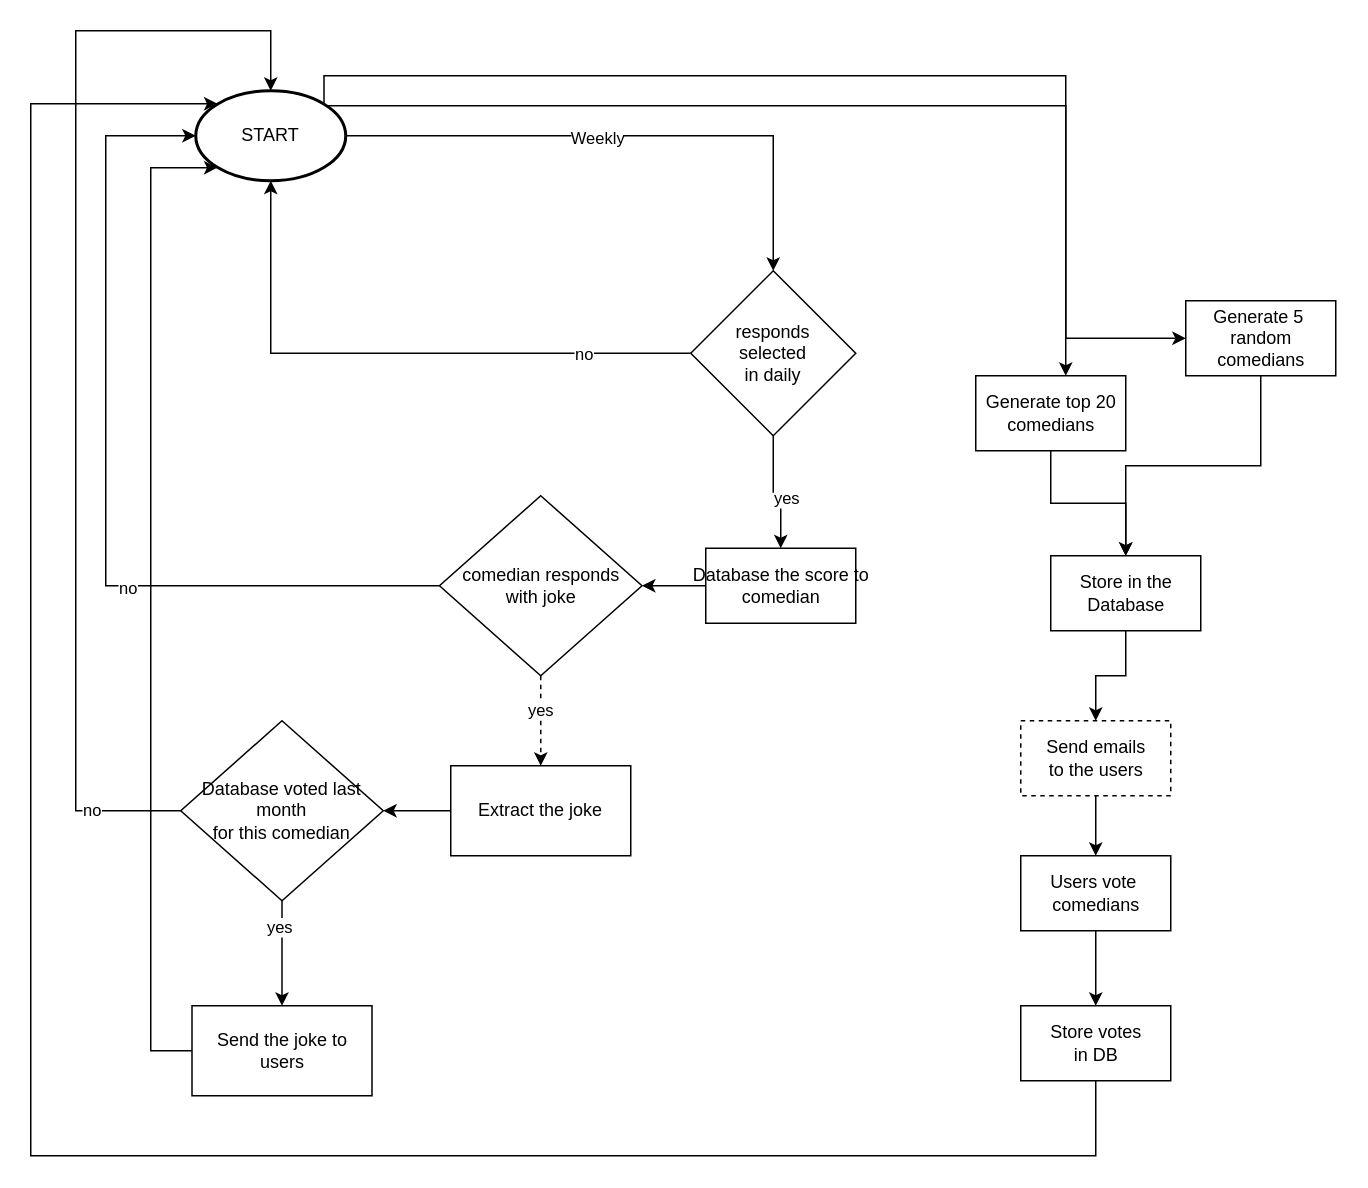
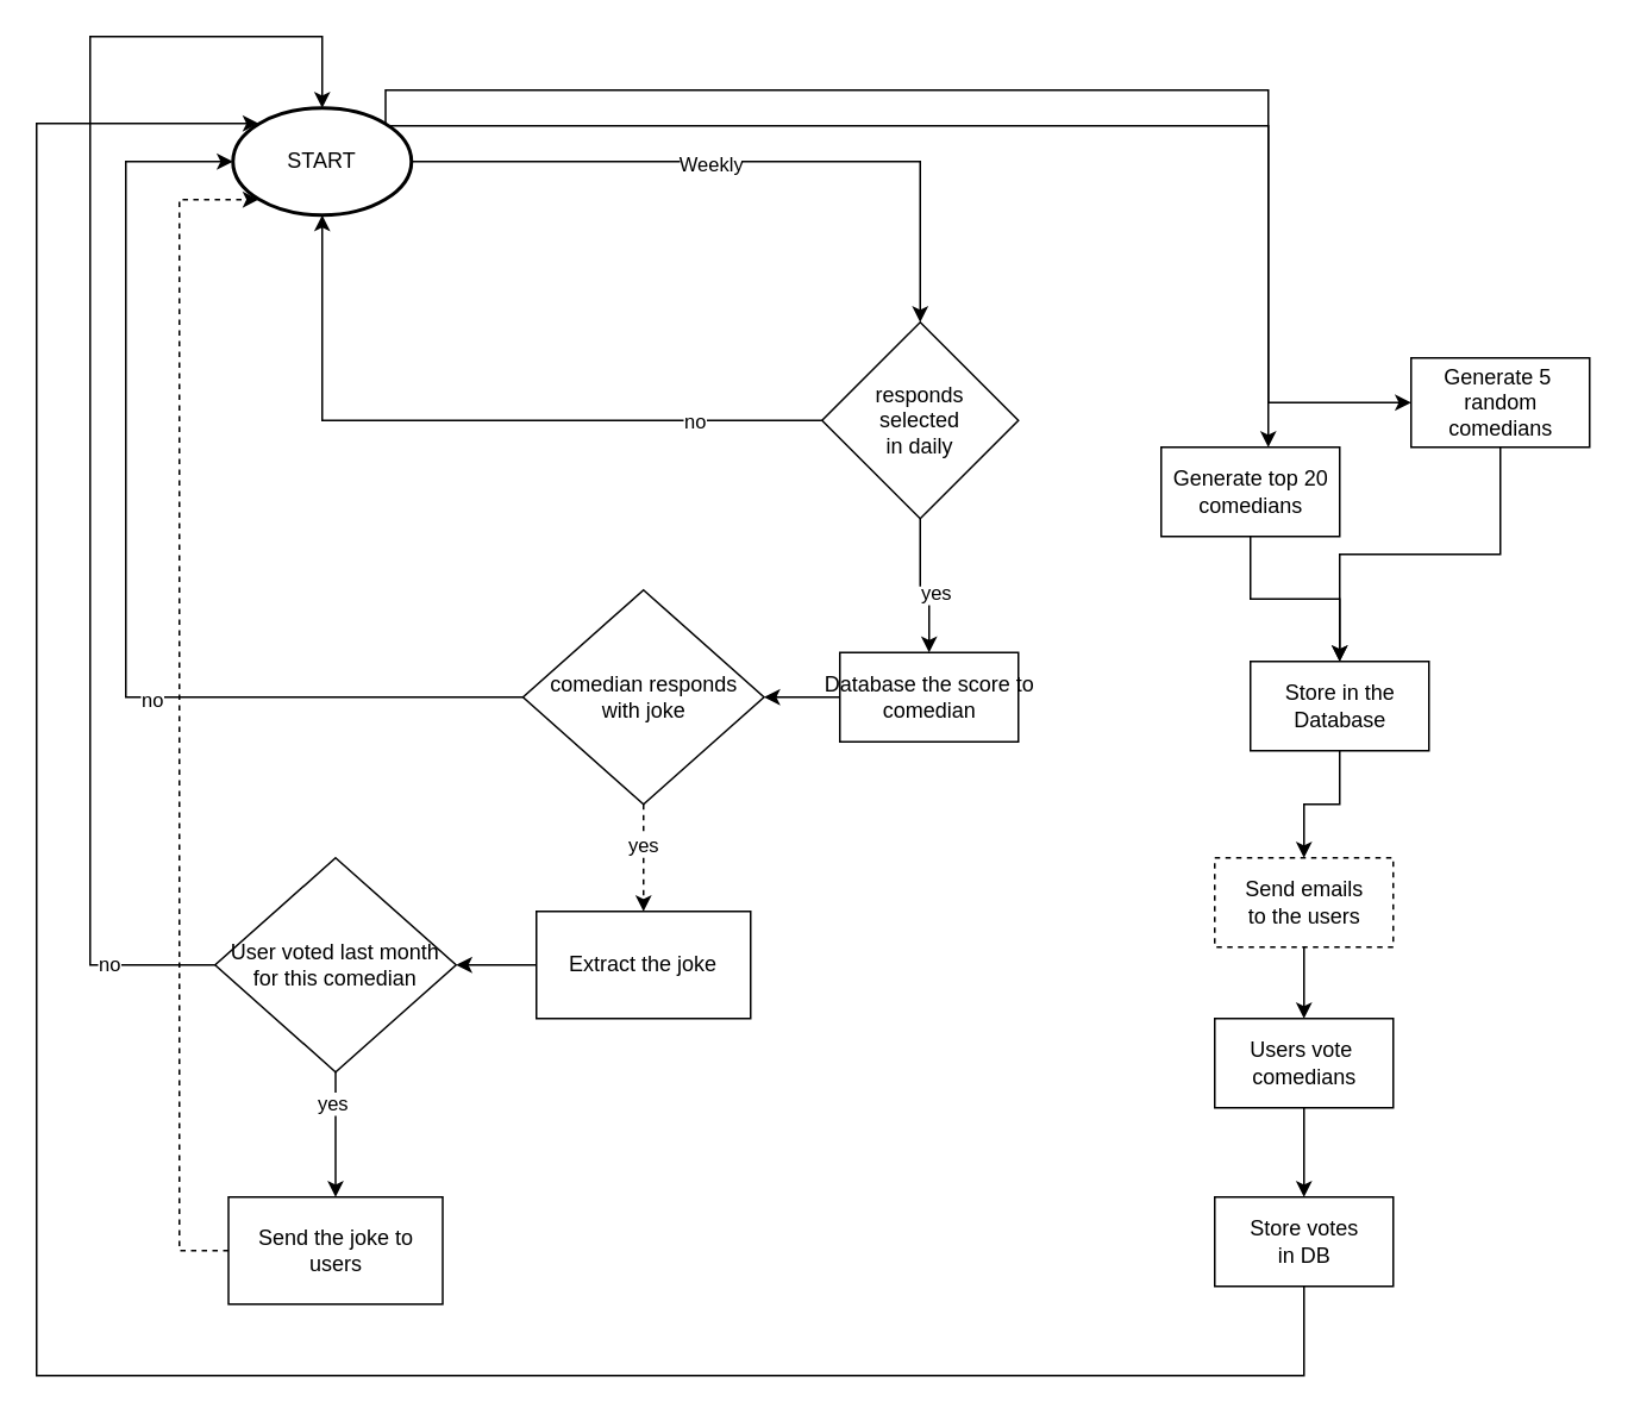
  <mxCell id="0" />
  <mxCell id="1" parent="0" />
  <mxCell id="2" style="edgeStyle=orthogonalEdgeStyle;rounded=0;orthogonalLoop=1;jettySize=auto;html=1;exitX=0.855;exitY=0.145;exitDx=0;exitDy=0;exitPerimeter=0;" edge="1" parent="1" source="6" target="8"><mxGeometry relative="1" as="geometry"><Array as="points"><mxPoint x="216" y="70" /><mxPoint x="710" y="70" /></Array></mxGeometry></mxCell>
  <mxCell id="3" style="edgeStyle=orthogonalEdgeStyle;rounded=0;orthogonalLoop=1;jettySize=auto;html=1;exitX=0.855;exitY=0.145;exitDx=0;exitDy=0;exitPerimeter=0;" edge="1" parent="1" source="6" target="15"><mxGeometry relative="1" as="geometry"><Array as="points"><mxPoint x="216" y="50" /><mxPoint x="710" y="50" /><mxPoint x="710" y="225" /></Array></mxGeometry></mxCell>
  <mxCell id="4" style="edgeStyle=orthogonalEdgeStyle;rounded=0;orthogonalLoop=1;jettySize=auto;html=1;" edge="1" parent="1" source="6" target="13"><mxGeometry relative="1" as="geometry" /></mxCell>
  <mxCell id="5" value="Weekly" style="edgeLabel;html=1;align=center;verticalAlign=middle;resizable=0;points=[];" vertex="1" connectable="0" parent="4"><mxGeometry x="-0.109" y="-1" relative="1" as="geometry"><mxPoint as="offset" /></mxGeometry></mxCell>
  <mxCell id="6" value="START" style="strokeWidth=2;html=1;shape=mxgraph.flowchart.start_1;whiteSpace=wrap;" vertex="1" parent="1"><mxGeometry y="60" width="100" height="60" as="geometry" x="130" /></mxCell>
  <mxCell id="7" style="edgeStyle=orthogonalEdgeStyle;rounded=0;orthogonalLoop=1;jettySize=auto;html=1;" edge="1" parent="1" source="8" target="17"><mxGeometry relative="1" as="geometry" /></mxCell>
  <mxCell id="8" value="Generate top 20 &lt;br&gt;comedians" style="html=1;dashed=0;whitespace=wrap;" vertex="1" parent="1"><mxGeometry x="650" y="250" width="100" height="50" as="geometry" /></mxCell>
  <mxCell id="9" style="edgeStyle=orthogonalEdgeStyle;rounded=0;orthogonalLoop=1;jettySize=auto;html=1;" edge="1" parent="1" source="13" target="25"><mxGeometry relative="1" as="geometry" /></mxCell>
  <mxCell id="10" value="yes" style="edgeLabel;html=1;align=center;verticalAlign=middle;resizable=0;points=[];" vertex="1" connectable="0" parent="9"><mxGeometry x="0.152" y="3" relative="1" as="geometry"><mxPoint as="offset" /></mxGeometry></mxCell>
  <mxCell id="11" style="edgeStyle=orthogonalEdgeStyle;rounded=0;orthogonalLoop=1;jettySize=auto;html=1;" edge="1" parent="1" source="13" target="6"><mxGeometry relative="1" as="geometry" /></mxCell>
  <mxCell id="12" value="no" style="edgeLabel;html=1;align=center;verticalAlign=middle;resizable=0;points=[];" vertex="1" connectable="0" parent="11"><mxGeometry x="-0.637" relative="1" as="geometry"><mxPoint as="offset" /></mxGeometry></mxCell>
  <mxCell id="13" value="responds&lt;br&gt;selected&lt;br&gt;in daily" style="rhombus;whiteSpace=wrap;html=1;" vertex="1" parent="1"><mxGeometry x="460" y="180" width="110" height="110" as="geometry" /></mxCell>
  <mxCell id="14" style="edgeStyle=orthogonalEdgeStyle;rounded=0;orthogonalLoop=1;jettySize=auto;html=1;" edge="1" parent="1" source="15" target="17"><mxGeometry relative="1" as="geometry" /></mxCell>
  <mxCell id="15" value="Generate 5&amp;nbsp;&lt;br&gt;random &lt;br&gt;comedians" style="html=1;dashed=0;whitespace=wrap;" vertex="1" parent="1"><mxGeometry x="790" y="200" width="100" height="50" as="geometry" /></mxCell>
  <mxCell id="16" style="edgeStyle=orthogonalEdgeStyle;rounded=0;orthogonalLoop=1;jettySize=auto;html=1;" edge="1" parent="1" source="17" target="19"><mxGeometry relative="1" as="geometry" /></mxCell>
  <mxCell id="17" value="Store in the&lt;br&gt;Database" style="html=1;dashed=0;whitespace=wrap;" vertex="1" parent="1"><mxGeometry x="700" y="370" width="100" height="50" as="geometry" /></mxCell>
  <mxCell id="18" style="edgeStyle=orthogonalEdgeStyle;rounded=0;orthogonalLoop=1;jettySize=auto;html=1;" edge="1" parent="1" source="19" target="21"><mxGeometry relative="1" as="geometry" /></mxCell>
  <mxCell id="19" value="Send emails&lt;br&gt;to the users" style="html=1;dashed=1;whitespace=wrap;" vertex="1" parent="1"><mxGeometry x="680" y="480" width="100" height="50" as="geometry" /></mxCell>
  <mxCell id="20" style="edgeStyle=orthogonalEdgeStyle;rounded=0;orthogonalLoop=1;jettySize=auto;html=1;" edge="1" parent="1" source="21" target="23"><mxGeometry relative="1" as="geometry" /></mxCell>
  <mxCell id="21" value="Users vote&amp;nbsp;&lt;br&gt;comedians" style="html=1;dashed=0;whitespace=wrap;" vertex="1" parent="1"><mxGeometry x="680" y="570" width="100" height="50" as="geometry" /></mxCell>
  <mxCell id="22" style="edgeStyle=orthogonalEdgeStyle;rounded=0;orthogonalLoop=1;jettySize=auto;html=1;entryX=0.145;entryY=0.145;entryDx=0;entryDy=0;entryPerimeter=0;" edge="1" parent="1" source="23" target="6"><mxGeometry relative="1" as="geometry"><mxPoint x="30" y="190" as="targetPoint" /><Array as="points"><mxPoint x="730" y="770" /><mxPoint x="20" y="770" /><mxPoint x="20" y="69" /></Array></mxGeometry></mxCell>
  <mxCell id="23" value="Store votes&lt;br&gt;in DB" style="html=1;dashed=0;whitespace=wrap;" vertex="1" parent="1"><mxGeometry x="680" y="670" width="100" height="50" as="geometry" /></mxCell>
  <mxCell id="24" style="edgeStyle=orthogonalEdgeStyle;rounded=0;orthogonalLoop=1;jettySize=auto;html=1;" edge="1" parent="1" source="25" target="30"><mxGeometry relative="1" as="geometry" /></mxCell>
  <mxCell id="25" value="Database the score to&lt;br&gt;comedian" style="html=1;dashed=0;whitespace=wrap;" vertex="1" parent="1"><mxGeometry x="470" y="365" width="100" height="50" as="geometry" /></mxCell>
  <mxCell id="26" style="edgeStyle=orthogonalEdgeStyle;rounded=0;orthogonalLoop=1;jettySize=auto;html=1;dashed=1;" edge="1" parent="1" source="30" target="32"><mxGeometry relative="1" as="geometry" /></mxCell>
  <mxCell id="27" value="yes" style="edgeLabel;html=1;align=center;verticalAlign=middle;resizable=0;points=[];" vertex="1" connectable="0" parent="26"><mxGeometry x="-0.266" y="-1" relative="1" as="geometry"><mxPoint as="offset" /></mxGeometry></mxCell>
  <mxCell id="28" style="edgeStyle=orthogonalEdgeStyle;rounded=0;orthogonalLoop=1;jettySize=auto;html=1;" edge="1" parent="1" source="30" target="6"><mxGeometry relative="1" as="geometry"><Array as="points"><mxPoint x="70" y="390" /><mxPoint x="70" y="90" /></Array></mxGeometry></mxCell>
  <mxCell id="29" value="no" style="edgeLabel;html=1;align=center;verticalAlign=middle;resizable=0;points=[];" vertex="1" connectable="0" parent="28"><mxGeometry x="-0.286" y="1" relative="1" as="geometry"><mxPoint as="offset" /></mxGeometry></mxCell>
  <mxCell id="30" value="comedian responds&lt;br&gt;with joke" style="rhombus;whiteSpace=wrap;html=1;" vertex="1" parent="1"><mxGeometry x="292.5" y="330" width="135" height="120" as="geometry" /></mxCell>
  <mxCell id="31" style="edgeStyle=orthogonalEdgeStyle;rounded=0;orthogonalLoop=1;jettySize=auto;html=1;" edge="1" parent="1" source="32" target="39"><mxGeometry relative="1" as="geometry" /></mxCell>
  <mxCell id="32" value="Extract the joke" style="whiteSpace=wrap;html=1;" vertex="1" parent="1"><mxGeometry x="300" y="510" width="120" height="60" as="geometry" /></mxCell>
- <mxCell id="33" style="edgeStyle=orthogonalEdgeStyle;rounded=0;orthogonalLoop=1;jettySize=auto;html=1;entryX=0.145;entryY=0.855;entryDx=0;entryDy=0;entryPerimeter=0;" edge="1" parent="1" source="34" target="6"><mxGeometry relative="1" as="geometry"><Array as="points"><mxPoint x="100" y="700" /><mxPoint x="100" y="111" /></Array></mxGeometry></mxCell>
+ <mxCell id="33" style="edgeStyle=orthogonalEdgeStyle;rounded=0;orthogonalLoop=1;jettySize=auto;html=1;entryX=0.145;entryY=0.855;entryDx=0;entryDy=0;entryPerimeter=0;dashed=1;" edge="1" parent="1" source="34" target="6"><mxGeometry relative="1" as="geometry"><Array as="points"><mxPoint x="100" y="700" /><mxPoint x="100" y="111" /></Array></mxGeometry></mxCell>
  <mxCell id="34" value="Send the joke to users" style="whiteSpace=wrap;html=1;" vertex="1" parent="1"><mxGeometry x="127.5" y="670" width="120" height="60" as="geometry" /></mxCell>
  <mxCell id="35" style="edgeStyle=orthogonalEdgeStyle;rounded=0;orthogonalLoop=1;jettySize=auto;html=1;" edge="1" parent="1" source="39" target="34"><mxGeometry relative="1" as="geometry" /></mxCell>
  <mxCell id="36" value="yes" style="edgeLabel;html=1;align=center;verticalAlign=middle;resizable=0;points=[];" vertex="1" connectable="0" parent="35"><mxGeometry x="-0.51" y="-2" relative="1" as="geometry"><mxPoint as="offset" /></mxGeometry></mxCell>
  <mxCell id="37" style="edgeStyle=orthogonalEdgeStyle;rounded=0;orthogonalLoop=1;jettySize=auto;html=1;" edge="1" parent="1" source="39" target="6"><mxGeometry relative="1" as="geometry"><Array as="points"><mxPoint x="50" y="540" /><mxPoint x="50" y="20" /><mxPoint x="180" y="20" /></Array></mxGeometry></mxCell>
  <mxCell id="38" value="no" style="edgeLabel;html=1;align=center;verticalAlign=middle;resizable=0;points=[];" vertex="1" connectable="0" parent="37"><mxGeometry x="-0.842" y="-1" relative="1" as="geometry"><mxPoint as="offset" /></mxGeometry></mxCell>
- <mxCell id="39" value="Database voted last month&lt;br&gt;for this comedian" style="rhombus;whiteSpace=wrap;html=1;" vertex="1" parent="1"><mxGeometry x="120" y="480" width="135" height="120" as="geometry" /></mxCell>
+ <mxCell id="39" value="User voted last month&lt;br&gt;for this comedian" style="rhombus;whiteSpace=wrap;html=1;" vertex="1" parent="1"><mxGeometry x="120" y="480" width="135" height="120" as="geometry" /></mxCell>
